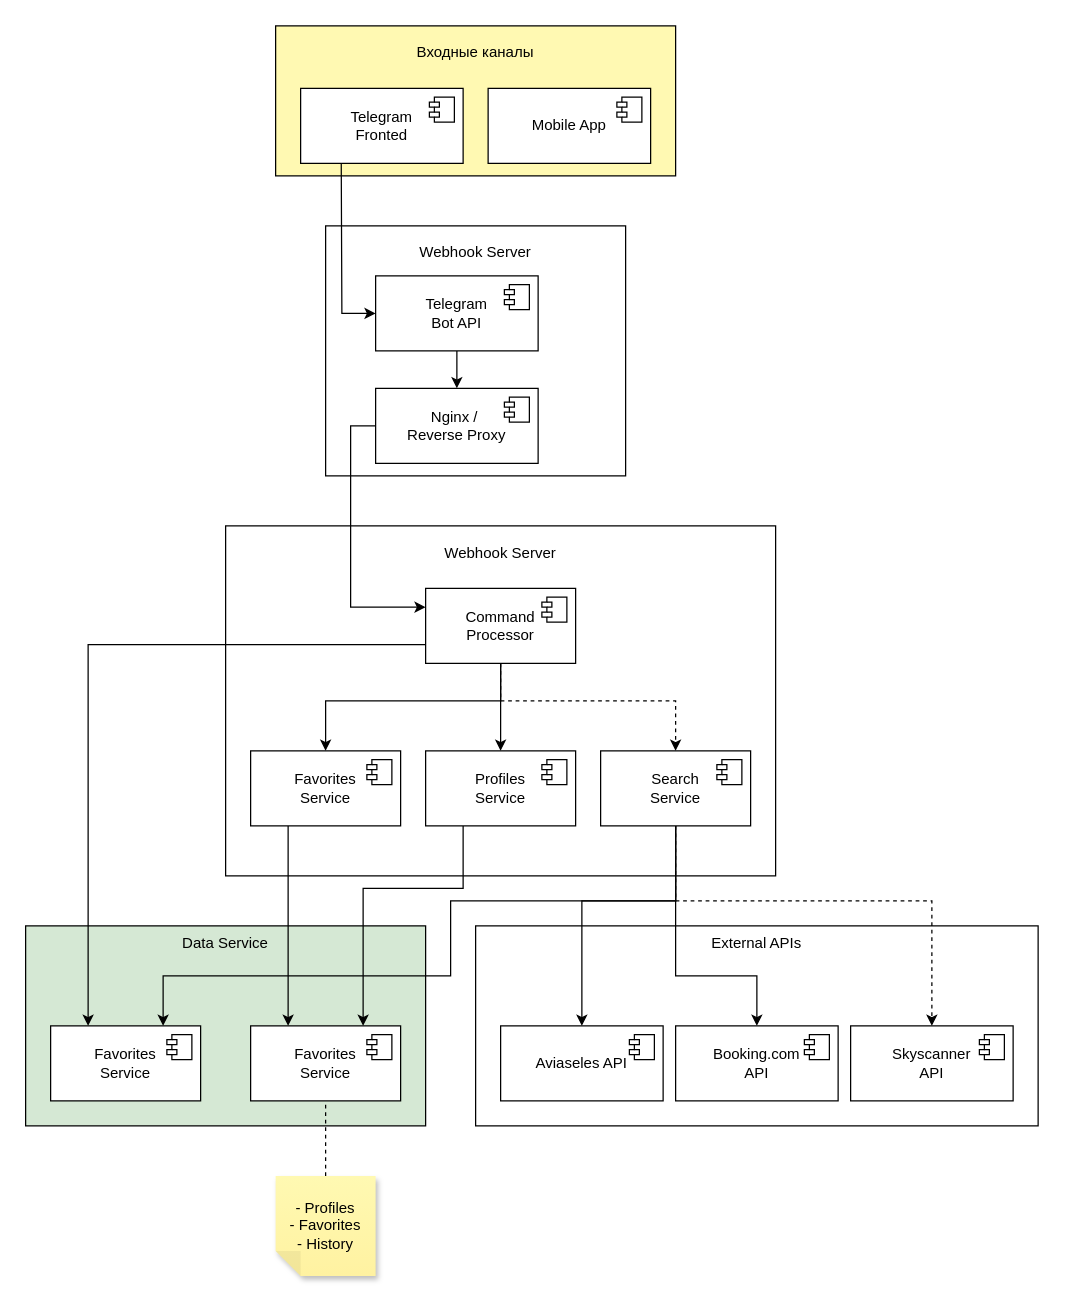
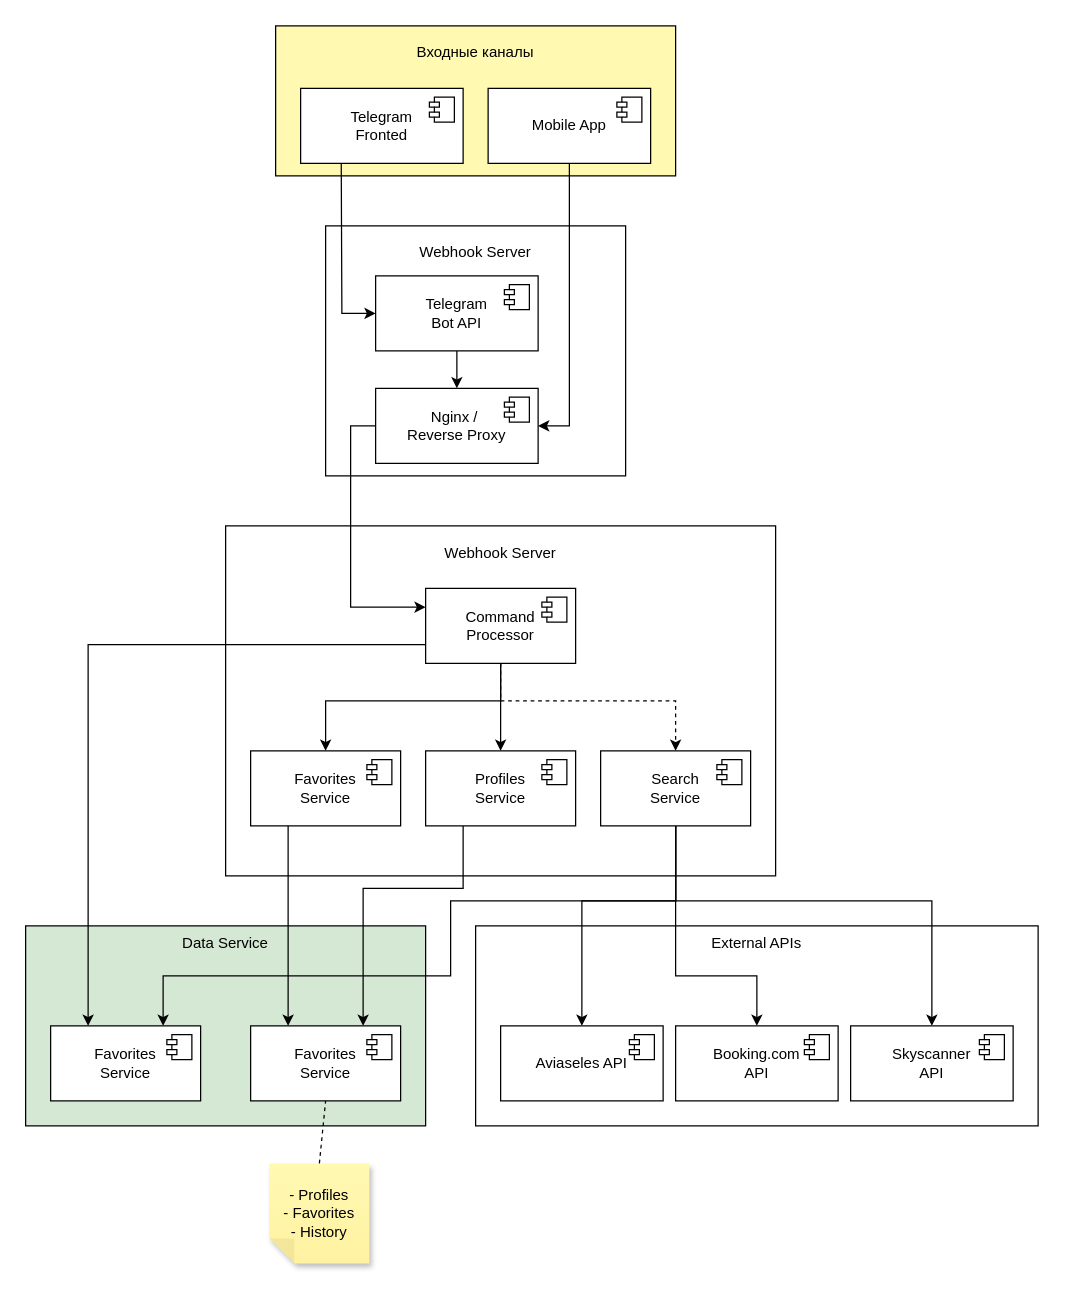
  <mxCell id="0" />
  <mxCell id="1" parent="0" />
  <mxCell id="2" value="&lt;p&gt;Входные каналы&lt;/p&gt;&lt;p&gt;&lt;br&gt;&lt;/p&gt;&lt;p&gt;&lt;br&gt;&lt;/p&gt;&lt;p&gt;&lt;br&gt;&lt;/p&gt;" style="rounded=0;whiteSpace=wrap;html=1;fillColor=#fff9b2;" vertex="1" parent="1"><mxGeometry x="220" y="20" width="320" height="120" as="geometry" /></mxCell>
  <mxCell id="3" value="Telegram&lt;div&gt;Fronted&lt;/div&gt;" style="html=1;dropTarget=0;whiteSpace=wrap;" vertex="1" parent="1"><mxGeometry x="240" y="70" width="130" height="60" as="geometry" /></mxCell>
  <mxCell id="4" value="" style="shape=module;jettyWidth=8;jettyHeight=4;" vertex="1" parent="3"><mxGeometry x="1" width="20" height="20" relative="1" as="geometry"><mxPoint x="-27" y="7" as="offset" /></mxGeometry></mxCell>
  <mxCell id="5" value="Mobile App" style="html=1;dropTarget=0;whiteSpace=wrap;" vertex="1" parent="1"><mxGeometry x="390" y="70" width="130" height="60" as="geometry" /></mxCell>
  <mxCell id="6" value="" style="shape=module;jettyWidth=8;jettyHeight=4;" vertex="1" parent="5"><mxGeometry x="1" width="20" height="20" relative="1" as="geometry"><mxPoint x="-27" y="7" as="offset" /></mxGeometry></mxCell>
  <mxCell id="7" value="&lt;p&gt;Webhook Server&lt;/p&gt;&lt;p&gt;&lt;br&gt;&lt;/p&gt;&lt;p&gt;&lt;br&gt;&lt;/p&gt;&lt;p&gt;&lt;br&gt;&lt;/p&gt;&lt;p&gt;&lt;br&gt;&lt;/p&gt;&lt;p&gt;&lt;br&gt;&lt;/p&gt;&lt;p&gt;&lt;br&gt;&lt;/p&gt;" style="rounded=0;whiteSpace=wrap;html=1;" vertex="1" parent="1"><mxGeometry x="260" y="180" width="240" height="200" as="geometry" /></mxCell>
  <mxCell id="8" value="Telegram&lt;div&gt;Bot API&lt;/div&gt;" style="html=1;dropTarget=0;whiteSpace=wrap;" vertex="1" parent="1"><mxGeometry x="300" y="220" width="130" height="60" as="geometry" /></mxCell>
  <mxCell id="9" value="" style="shape=module;jettyWidth=8;jettyHeight=4;" vertex="1" parent="8"><mxGeometry x="1" width="20" height="20" relative="1" as="geometry"><mxPoint x="-27" y="7" as="offset" /></mxGeometry></mxCell>
  <mxCell id="10" value="Nginx /&amp;nbsp;&lt;div&gt;Reverse Proxy&lt;/div&gt;" style="html=1;dropTarget=0;whiteSpace=wrap;" vertex="1" parent="1"><mxGeometry x="300" y="310" width="130" height="60" as="geometry" /></mxCell>
  <mxCell id="11" value="" style="shape=module;jettyWidth=8;jettyHeight=4;" vertex="1" parent="10"><mxGeometry x="1" width="20" height="20" relative="1" as="geometry"><mxPoint x="-27" y="7" as="offset" /></mxGeometry></mxCell>
  <mxCell id="12" value="&lt;p&gt;Webhook Server&lt;/p&gt;&lt;p&gt;&lt;br&gt;&lt;/p&gt;&lt;p&gt;&lt;br&gt;&lt;/p&gt;&lt;p&gt;&lt;br&gt;&lt;/p&gt;&lt;p&gt;&lt;br&gt;&lt;/p&gt;&lt;p&gt;&lt;br&gt;&lt;/p&gt;&lt;p&gt;&lt;br&gt;&lt;/p&gt;&lt;p&gt;&lt;br&gt;&lt;/p&gt;&lt;p&gt;&lt;br&gt;&lt;/p&gt;&lt;p&gt;&lt;br&gt;&lt;/p&gt;" style="rounded=0;whiteSpace=wrap;html=1;" vertex="1" parent="1"><mxGeometry x="180" y="420" width="440" height="280" as="geometry" /></mxCell>
  <mxCell id="13" value="Command&lt;div&gt;Processor&lt;/div&gt;" style="html=1;dropTarget=0;whiteSpace=wrap;" vertex="1" parent="1"><mxGeometry x="340" y="470" width="120" height="60" as="geometry" /></mxCell>
  <mxCell id="14" value="" style="shape=module;jettyWidth=8;jettyHeight=4;" vertex="1" parent="13"><mxGeometry x="1" width="20" height="20" relative="1" as="geometry"><mxPoint x="-27" y="7" as="offset" /></mxGeometry></mxCell>
  <mxCell id="15" value="Favorites&lt;div&gt;Service&lt;/div&gt;" style="html=1;dropTarget=0;whiteSpace=wrap;" vertex="1" parent="1"><mxGeometry x="200" y="600" width="120" height="60" as="geometry" /></mxCell>
  <mxCell id="16" value="" style="shape=module;jettyWidth=8;jettyHeight=4;" vertex="1" parent="15"><mxGeometry x="1" width="20" height="20" relative="1" as="geometry"><mxPoint x="-27" y="7" as="offset" /></mxGeometry></mxCell>
  <mxCell id="17" value="Profiles&lt;div&gt;Service&lt;/div&gt;" style="html=1;dropTarget=0;whiteSpace=wrap;" vertex="1" parent="1"><mxGeometry x="340" y="600" width="120" height="60" as="geometry" /></mxCell>
  <mxCell id="18" value="" style="shape=module;jettyWidth=8;jettyHeight=4;" vertex="1" parent="17"><mxGeometry x="1" width="20" height="20" relative="1" as="geometry"><mxPoint x="-27" y="7" as="offset" /></mxGeometry></mxCell>
  <mxCell id="19" value="Search&lt;div&gt;Service&lt;/div&gt;" style="html=1;dropTarget=0;whiteSpace=wrap;" vertex="1" parent="1"><mxGeometry x="480" y="600" width="120" height="60" as="geometry" /></mxCell>
  <mxCell id="20" value="" style="shape=module;jettyWidth=8;jettyHeight=4;" vertex="1" parent="19"><mxGeometry x="1" width="20" height="20" relative="1" as="geometry"><mxPoint x="-27" y="7" as="offset" /></mxGeometry></mxCell>
  <mxCell id="21" value="&lt;p&gt;Data Service&lt;/p&gt;&lt;p&gt;&lt;br&gt;&lt;/p&gt;&lt;p&gt;&lt;br&gt;&lt;/p&gt;&lt;p&gt;&lt;br&gt;&lt;/p&gt;&lt;p&gt;&lt;br&gt;&lt;/p&gt;&lt;p&gt;&lt;br&gt;&lt;/p&gt;" style="rounded=0;whiteSpace=wrap;html=1;fillColor=#d5e8d4;" vertex="1" parent="1"><mxGeometry x="20" y="740" width="320" height="160" as="geometry" /></mxCell>
  <mxCell id="22" value="Favorites&lt;div&gt;Service&lt;/div&gt;" style="html=1;dropTarget=0;whiteSpace=wrap;" vertex="1" parent="1"><mxGeometry x="40" y="820" width="120" height="60" as="geometry" /></mxCell>
  <mxCell id="23" value="" style="shape=module;jettyWidth=8;jettyHeight=4;" vertex="1" parent="22"><mxGeometry x="1" width="20" height="20" relative="1" as="geometry"><mxPoint x="-27" y="7" as="offset" /></mxGeometry></mxCell>
  <mxCell id="24" value="Favorites&lt;div&gt;Service&lt;/div&gt;" style="html=1;dropTarget=0;whiteSpace=wrap;" vertex="1" parent="1"><mxGeometry x="200" y="820" width="120" height="60" as="geometry" /></mxCell>
  <mxCell id="25" value="" style="shape=module;jettyWidth=8;jettyHeight=4;" vertex="1" parent="24"><mxGeometry x="1" width="20" height="20" relative="1" as="geometry"><mxPoint x="-27" y="7" as="offset" /></mxGeometry></mxCell>
  <mxCell id="26" value="&lt;p&gt;External APIs&lt;/p&gt;&lt;p&gt;&lt;br&gt;&lt;/p&gt;&lt;p&gt;&lt;br&gt;&lt;/p&gt;&lt;p&gt;&lt;br&gt;&lt;/p&gt;&lt;p&gt;&lt;br&gt;&lt;/p&gt;&lt;p&gt;&lt;br&gt;&lt;/p&gt;" style="rounded=0;whiteSpace=wrap;html=1;" vertex="1" parent="1"><mxGeometry x="380" y="740" width="450" height="160" as="geometry" /></mxCell>
  <mxCell id="27" value="Aviaseles API" style="html=1;dropTarget=0;whiteSpace=wrap;" vertex="1" parent="1"><mxGeometry x="400" y="820" width="130" height="60" as="geometry" /></mxCell>
  <mxCell id="28" value="" style="shape=module;jettyWidth=8;jettyHeight=4;" vertex="1" parent="27"><mxGeometry x="1" width="20" height="20" relative="1" as="geometry"><mxPoint x="-27" y="7" as="offset" /></mxGeometry></mxCell>
  <mxCell id="29" value="Booking.com&lt;div&gt;API&lt;/div&gt;" style="html=1;dropTarget=0;whiteSpace=wrap;" vertex="1" parent="1"><mxGeometry x="540" y="820" width="130" height="60" as="geometry" /></mxCell>
  <mxCell id="30" value="" style="shape=module;jettyWidth=8;jettyHeight=4;" vertex="1" parent="29"><mxGeometry x="1" width="20" height="20" relative="1" as="geometry"><mxPoint x="-27" y="7" as="offset" /></mxGeometry></mxCell>
  <mxCell id="31" value="Skyscanner&lt;div&gt;API&lt;/div&gt;" style="html=1;dropTarget=0;whiteSpace=wrap;" vertex="1" parent="1"><mxGeometry x="680" y="820" width="130" height="60" as="geometry" /></mxCell>
  <mxCell id="32" value="" style="shape=module;jettyWidth=8;jettyHeight=4;" vertex="1" parent="31"><mxGeometry x="1" width="20" height="20" relative="1" as="geometry"><mxPoint x="-27" y="7" as="offset" /></mxGeometry></mxCell>
  <mxCell id="33" value="" style="endArrow=classic;html=1;rounded=0;exitX=0.25;exitY=1;exitDx=0;exitDy=0;entryX=0;entryY=0.5;entryDx=0;entryDy=0;" edge="1" parent="1" source="3" target="8"><mxGeometry width="50" height="50" relative="1" as="geometry"><mxPoint x="80" y="170" as="sourcePoint" /><mxPoint x="130" y="120" as="targetPoint" /><Array as="points"><mxPoint x="273" y="250" /></Array></mxGeometry></mxCell>
+ <mxCell id="34" value="" style="endArrow=classic;html=1;rounded=0;exitX=0.5;exitY=1;exitDx=0;exitDy=0;entryX=1;entryY=0.5;entryDx=0;entryDy=0;" edge="1" parent="1" source="5" target="10"><mxGeometry width="50" height="50" relative="1" as="geometry"><mxPoint x="630" y="180" as="sourcePoint" /><mxPoint x="680" y="130" as="targetPoint" /><Array as="points"><mxPoint x="455" y="340" /></Array></mxGeometry></mxCell>
  <mxCell id="35" value="" style="endArrow=classic;html=1;rounded=0;exitX=0.5;exitY=1;exitDx=0;exitDy=0;entryX=0.5;entryY=0;entryDx=0;entryDy=0;" edge="1" parent="1" source="8" target="10"><mxGeometry width="50" height="50" relative="1" as="geometry"><mxPoint x="180" y="260" as="sourcePoint" /><mxPoint x="230" y="210" as="targetPoint" /></mxGeometry></mxCell>
  <mxCell id="36" value="" style="endArrow=classic;html=1;rounded=0;exitX=0;exitY=0.5;exitDx=0;exitDy=0;entryX=0;entryY=0.25;entryDx=0;entryDy=0;" edge="1" parent="1" source="10" target="13"><mxGeometry width="50" height="50" relative="1" as="geometry"><mxPoint x="120" y="350" as="sourcePoint" /><mxPoint x="170" y="300" as="targetPoint" /><Array as="points"><mxPoint x="280" y="340" /><mxPoint x="280" y="485" /></Array></mxGeometry></mxCell>
- <mxCell id="37" value="" style="endArrow=classic;html=1;rounded=0;exitX=0.5;exitY=1;exitDx=0;exitDy=0;entryX=0.5;entryY=0;entryDx=0;entryDy=0;dashed=1;" edge="1" parent="1" source="19" target="31"><mxGeometry width="50" height="50" relative="1" as="geometry"><mxPoint x="890" y="670" as="sourcePoint" /><mxPoint x="940" y="620" as="targetPoint" /><Array as="points"><mxPoint x="540" y="720" /><mxPoint x="745" y="720" /></Array></mxGeometry></mxCell>
+ <mxCell id="37" value="" style="endArrow=classic;html=1;rounded=0;exitX=0.5;exitY=1;exitDx=0;exitDy=0;entryX=0.5;entryY=0;entryDx=0;entryDy=0;" edge="1" parent="1" source="19" target="31"><mxGeometry width="50" height="50" relative="1" as="geometry"><mxPoint x="890" y="670" as="sourcePoint" /><mxPoint x="940" y="620" as="targetPoint" /><Array as="points"><mxPoint x="540" y="720" /><mxPoint x="745" y="720" /></Array></mxGeometry></mxCell>
  <mxCell id="38" value="" style="endArrow=classic;html=1;rounded=0;exitX=0.5;exitY=1;exitDx=0;exitDy=0;entryX=0.5;entryY=0;entryDx=0;entryDy=0;" edge="1" parent="1" source="19" target="29"><mxGeometry width="50" height="50" relative="1" as="geometry"><mxPoint x="830" y="680" as="sourcePoint" /><mxPoint x="880" y="630" as="targetPoint" /><Array as="points"><mxPoint x="540" y="780" /><mxPoint x="605" y="780" /></Array></mxGeometry></mxCell>
  <mxCell id="39" value="" style="endArrow=classic;html=1;rounded=0;exitX=0.5;exitY=1;exitDx=0;exitDy=0;entryX=0.5;entryY=0;entryDx=0;entryDy=0;" edge="1" parent="1" source="19" target="27"><mxGeometry width="50" height="50" relative="1" as="geometry"><mxPoint x="420" y="730" as="sourcePoint" /><mxPoint x="470" y="680" as="targetPoint" /><Array as="points"><mxPoint x="540" y="720" /><mxPoint x="465" y="720" /></Array></mxGeometry></mxCell>
  <mxCell id="40" value="" style="endArrow=classic;html=1;rounded=0;exitX=0.5;exitY=1;exitDx=0;exitDy=0;entryX=0.5;entryY=0;entryDx=0;entryDy=0;dashed=1;" edge="1" parent="1" source="13" target="19"><mxGeometry width="50" height="50" relative="1" as="geometry"><mxPoint x="500" y="500" as="sourcePoint" /><mxPoint x="550" y="450" as="targetPoint" /><Array as="points"><mxPoint x="400" y="560" /><mxPoint x="540" y="560" /></Array></mxGeometry></mxCell>
  <mxCell id="41" value="" style="endArrow=classic;html=1;rounded=0;exitX=0.5;exitY=1;exitDx=0;exitDy=0;entryX=0.5;entryY=0;entryDx=0;entryDy=0;" edge="1" parent="1" source="13" target="17"><mxGeometry width="50" height="50" relative="1" as="geometry"><mxPoint x="100" y="540" as="sourcePoint" /><mxPoint x="150" y="490" as="targetPoint" /></mxGeometry></mxCell>
  <mxCell id="42" value="" style="endArrow=classic;html=1;rounded=0;exitX=0.5;exitY=1;exitDx=0;exitDy=0;entryX=0.5;entryY=0;entryDx=0;entryDy=0;" edge="1" parent="1" source="13" target="15"><mxGeometry width="50" height="50" relative="1" as="geometry"><mxPoint x="120" y="540" as="sourcePoint" /><mxPoint x="170" y="490" as="targetPoint" /><Array as="points"><mxPoint x="400" y="560" /><mxPoint x="260" y="560" /></Array></mxGeometry></mxCell>
  <mxCell id="43" value="" style="endArrow=classic;html=1;rounded=0;exitX=0;exitY=0.75;exitDx=0;exitDy=0;entryX=0.25;entryY=0;entryDx=0;entryDy=0;" edge="1" parent="1" source="13" target="22"><mxGeometry width="50" height="50" relative="1" as="geometry"><mxPoint x="60" y="520" as="sourcePoint" /><mxPoint x="110" y="470" as="targetPoint" /><Array as="points"><mxPoint x="70" y="515" /></Array></mxGeometry></mxCell>
  <mxCell id="44" value="" style="endArrow=classic;html=1;rounded=0;exitX=0.25;exitY=1;exitDx=0;exitDy=0;entryX=0.25;entryY=0;entryDx=0;entryDy=0;" edge="1" parent="1" source="15" target="24"><mxGeometry width="50" height="50" relative="1" as="geometry"><mxPoint x="80" y="670" as="sourcePoint" /><mxPoint x="130" y="620" as="targetPoint" /></mxGeometry></mxCell>
  <mxCell id="45" value="" style="endArrow=classic;html=1;rounded=0;exitX=0.25;exitY=1;exitDx=0;exitDy=0;entryX=0.75;entryY=0;entryDx=0;entryDy=0;" edge="1" parent="1" source="17" target="24"><mxGeometry width="50" height="50" relative="1" as="geometry"><mxPoint x="100" y="690" as="sourcePoint" /><mxPoint x="150" y="640" as="targetPoint" /><Array as="points"><mxPoint x="370" y="710" /><mxPoint x="290" y="710" /></Array></mxGeometry></mxCell>
  <mxCell id="46" value="" style="endArrow=classic;html=1;rounded=0;exitX=0.5;exitY=1;exitDx=0;exitDy=0;entryX=0.75;entryY=0;entryDx=0;entryDy=0;" edge="1" parent="1" source="19" target="22"><mxGeometry width="50" height="50" relative="1" as="geometry"><mxPoint x="390" y="740" as="sourcePoint" /><mxPoint x="440" y="690" as="targetPoint" /><Array as="points"><mxPoint x="540" y="720" /><mxPoint x="360" y="720" /><mxPoint x="360" y="780" /><mxPoint x="130" y="780" /></Array></mxGeometry></mxCell>
- <mxCell id="47" value="- Profiles&lt;div&gt;- Favorites&lt;/div&gt;&lt;div&gt;- History&lt;/div&gt;" style="shape=note;whiteSpace=wrap;html=1;backgroundOutline=1;fontColor=#000000;darkOpacity=0.05;fillColor=#FFF9B2;strokeColor=none;fillStyle=solid;direction=west;gradientDirection=north;gradientColor=#FFF2A1;shadow=1;size=20;pointerEvents=1;" vertex="1" parent="1"><mxGeometry x="220" y="940" width="80" height="80" as="geometry" /></mxCell>
+ <mxCell id="47" value="- Profiles&lt;div&gt;- Favorites&lt;/div&gt;&lt;div&gt;- History&lt;/div&gt;" style="shape=note;whiteSpace=wrap;html=1;backgroundOutline=1;fontColor=#000000;darkOpacity=0.05;fillColor=#FFF9B2;strokeColor=none;fillStyle=solid;direction=west;gradientDirection=north;gradientColor=#FFF2A1;shadow=1;size=20;pointerEvents=1;" vertex="1" parent="1"><mxGeometry x="215" y="930" width="80" height="80" as="geometry" /></mxCell>
  <mxCell id="48" value="" style="endArrow=none;dashed=1;html=1;rounded=0;entryX=0.5;entryY=1;entryDx=0;entryDy=0;exitX=0.5;exitY=1;exitDx=0;exitDy=0;exitPerimeter=0;" edge="1" parent="1" source="47" target="24"><mxGeometry width="50" height="50" relative="1" as="geometry"><mxPoint x="170" y="960" as="sourcePoint" /><mxPoint x="220" y="910" as="targetPoint" /></mxGeometry></mxCell>
